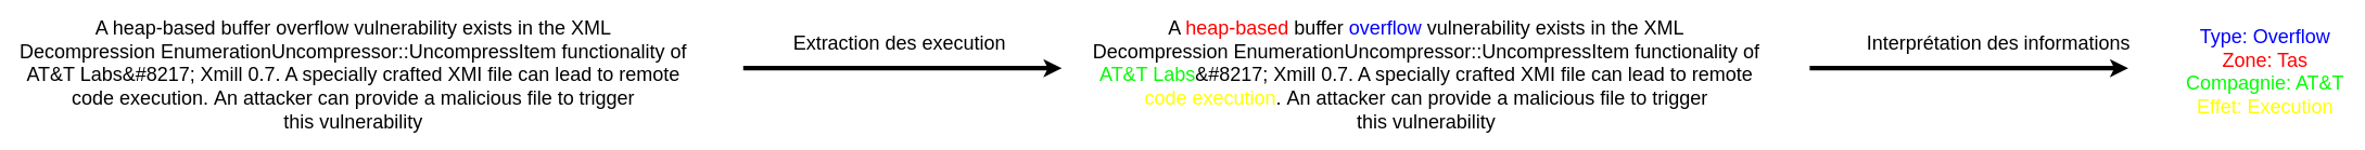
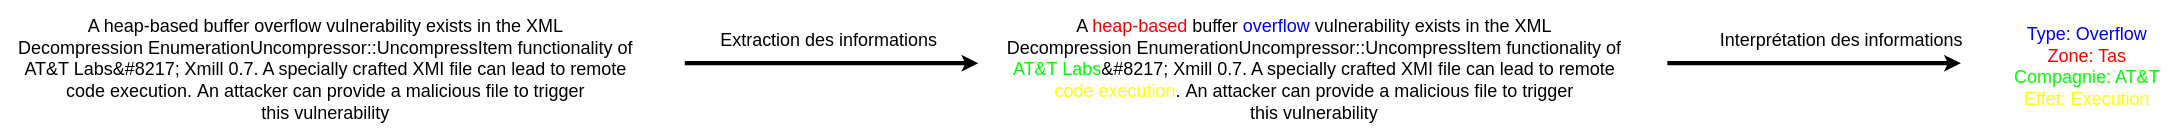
  <mxCell id="0" />
  <mxCell id="1" parent="0" />
  <mxCell id="2" value="&lt;div style=&quot;font-size: 30px&quot;&gt;A heap-based buffer overflow vulnerability exists in the XML&lt;/div&gt;&lt;div style=&quot;font-size: 30px&quot;&gt;Decompression EnumerationUncompressor::UncompressItem functionality of&lt;/div&gt;&lt;div style=&quot;font-size: 30px&quot;&gt;AT&amp;amp;T Labs&amp;amp;#8217; Xmill 0.7. A specially crafted XMI file can lead to remote&lt;/div&gt;&lt;div style=&quot;font-size: 30px&quot;&gt;code execution.&amp;nbsp;&lt;span&gt;An attacker can provide a malicious file to trigger&lt;/span&gt;&lt;/div&gt;&lt;div style=&quot;font-size: 30px&quot;&gt;this vulnerability&lt;/div&gt;" style="text;html=1;align=center;verticalAlign=middle;resizable=0;points=[];autosize=1;strokeColor=none;fillColor=none;fontSize=30;" vertex="1" parent="1"><mxGeometry x="20" y="20" width="1040" height="190" as="geometry" /></mxCell>
  <mxCell id="3" value="&lt;div style=&quot;font-size: 30px&quot;&gt;A &lt;font color=&quot;#ff0000&quot;&gt;heap-based&lt;/font&gt; buffer &lt;font color=&quot;#0000ff&quot;&gt;overflow&lt;/font&gt; vulnerability exists in the XML&lt;/div&gt;&lt;div style=&quot;font-size: 30px&quot;&gt;Decompression EnumerationUncompressor::UncompressItem functionality of&lt;/div&gt;&lt;div style=&quot;font-size: 30px&quot;&gt;&lt;font color=&quot;#00ff00&quot;&gt;AT&amp;amp;T Labs&lt;/font&gt;&amp;amp;#8217; Xmill 0.7. A specially crafted XMI file can lead to remote&lt;/div&gt;&lt;div style=&quot;font-size: 30px&quot;&gt;&lt;font color=&quot;#ffff00&quot;&gt;code execution&lt;/font&gt;.&amp;nbsp;&lt;span&gt;An attacker can provide a malicious file to trigger&lt;/span&gt;&lt;/div&gt;&lt;div style=&quot;font-size: 30px&quot;&gt;this vulnerability&lt;/div&gt;" style="text;html=1;align=center;verticalAlign=middle;resizable=0;points=[];autosize=1;strokeColor=none;fillColor=none;fontSize=30;" vertex="1" parent="1"><mxGeometry x="1670" y="20" width="1040" height="190" as="geometry" /></mxCell>
  <mxCell id="4" value="" style="endArrow=classic;html=1;fontSize=30;strokeWidth=7;" edge="1" parent="1"><mxGeometry width="50" height="50" relative="1" as="geometry"><mxPoint x="1140" y="105" as="sourcePoint" /><mxPoint x="1630" y="105" as="targetPoint" /></mxGeometry></mxCell>
- <mxCell id="5" value="Extraction des execution" style="text;html=1;align=center;verticalAlign=middle;resizable=0;points=[];autosize=1;strokeColor=none;fillColor=none;fontSize=30;" vertex="1" parent="1"><mxGeometry x="1190" y="45" width="380" height="40" as="geometry" /></mxCell>
+ <mxCell id="5" value="Extraction des informations" style="text;html=1;align=center;verticalAlign=middle;resizable=0;points=[];autosize=1;strokeColor=none;fillColor=none;fontSize=30;" vertex="1" parent="1"><mxGeometry x="1190" y="45" width="380" height="40" as="geometry" /></mxCell>
  <mxCell id="6" value="" style="endArrow=classic;html=1;fontSize=30;strokeWidth=7;" edge="1" parent="1"><mxGeometry width="50" height="50" relative="1" as="geometry"><mxPoint x="2780" y="105" as="sourcePoint" /><mxPoint x="3270" y="105" as="targetPoint" /></mxGeometry></mxCell>
  <mxCell id="7" value="&lt;font color=&quot;#0000ff&quot;&gt;Type: Overflow&lt;br&gt;&lt;/font&gt;&lt;font color=&quot;#ff0000&quot;&gt;Zone: Tas&lt;br&gt;&lt;/font&gt;&lt;font color=&quot;#00ff00&quot;&gt;Compagnie: AT&amp;amp;T&lt;br&gt;&lt;/font&gt;&lt;font color=&quot;#ffff00&quot;&gt;Effet: Execution&lt;/font&gt;" style="text;html=1;align=center;verticalAlign=middle;resizable=0;points=[];autosize=1;fontSize=30;" vertex="1" parent="1"><mxGeometry x="3350" y="35" width="260" height="150" as="geometry" /></mxCell>
  <mxCell id="8" value="Interprétation des informations" style="text;html=1;align=center;verticalAlign=middle;resizable=0;points=[];autosize=1;strokeColor=none;fillColor=none;fontSize=30;" vertex="1" parent="1"><mxGeometry x="2860" y="45" width="420" height="40" as="geometry" /></mxCell>
